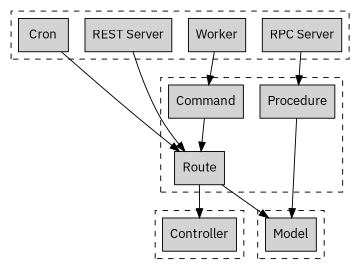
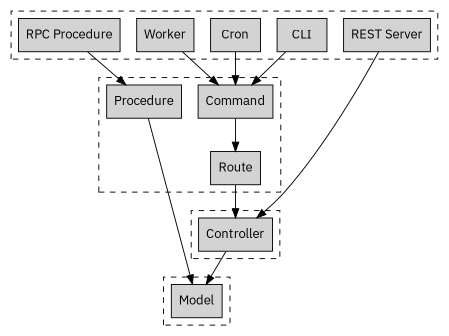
  digraph {
    fontname="IBM Plex Sans"
    rankdir=TB
    node [fontname="IBM Plex Sans" shape=box style=filled]
    edge [fontname="IBM Plex Sans"]
+   n1 [label=CLI]
    n2 [label=Cron]
    n3 [label="REST Server"]
-   n4 [label="RPC Server"]
+   n4 [label="RPC Procedure"]
    n5 [label=Worker]
    n6 [label=Command]
    n7 [label=Route]
    n8 [label=Procedure]
    n9 [label=Controller]
    n10 [label=Model]
    subgraph cluster_1 {
      style=dashed
+     n1
      n2
      n3
      n4
      n5
    }
    subgraph cluster_2 {
      style=dashed
      n6
      n7
      n8
    }
    subgraph cluster_3 {
      style=dashed
      n9
    }
    subgraph cluster_4 {
      style=dashed
      n10
    }
-   n2 -> n7
-   n3 -> n7
+   n1 -> n6
+   n2 -> n6
+   n3 -> n9
    n4 -> n8
    n5 -> n6
    n6 -> n7
    n7 -> n9
    n8 -> n10
-   n7 -> n10
+   n9 -> n10
  }
